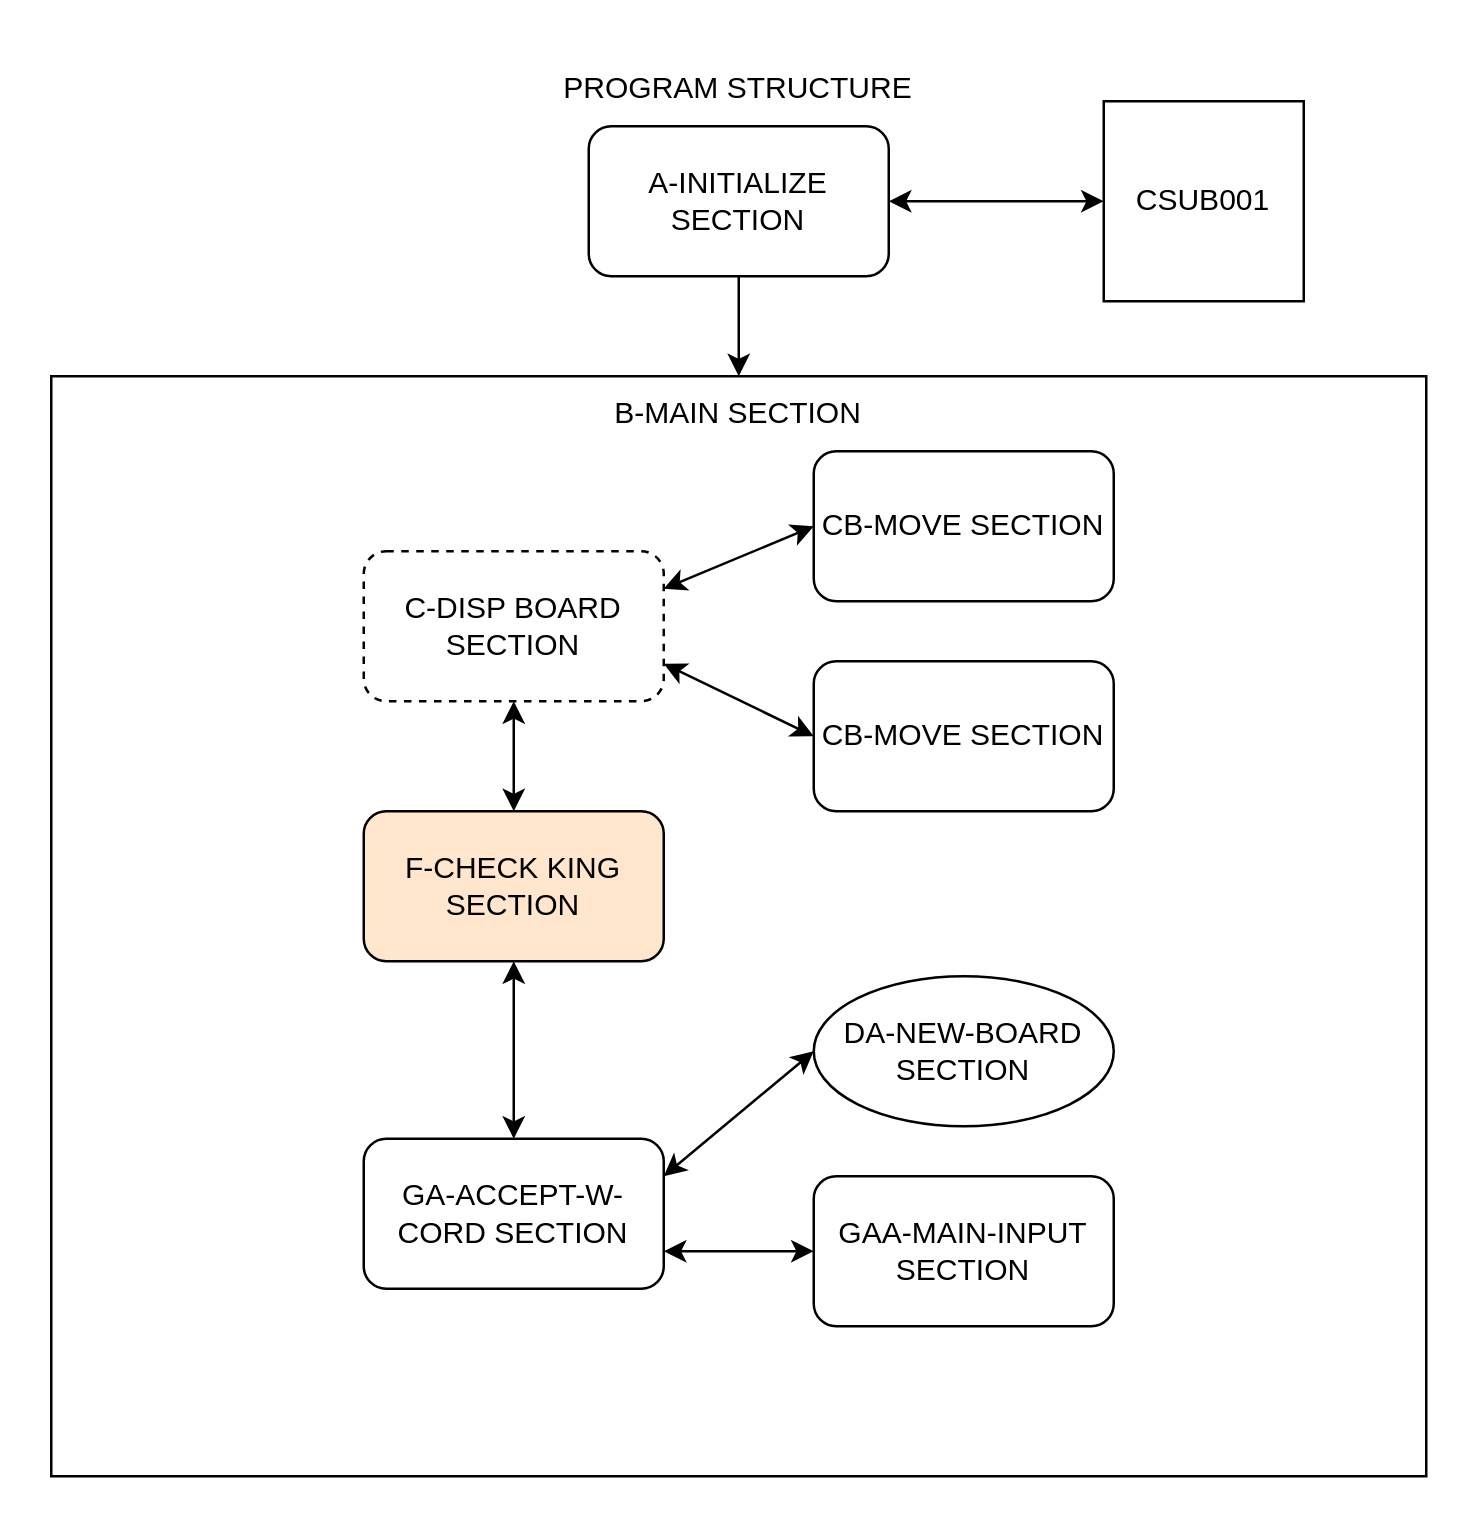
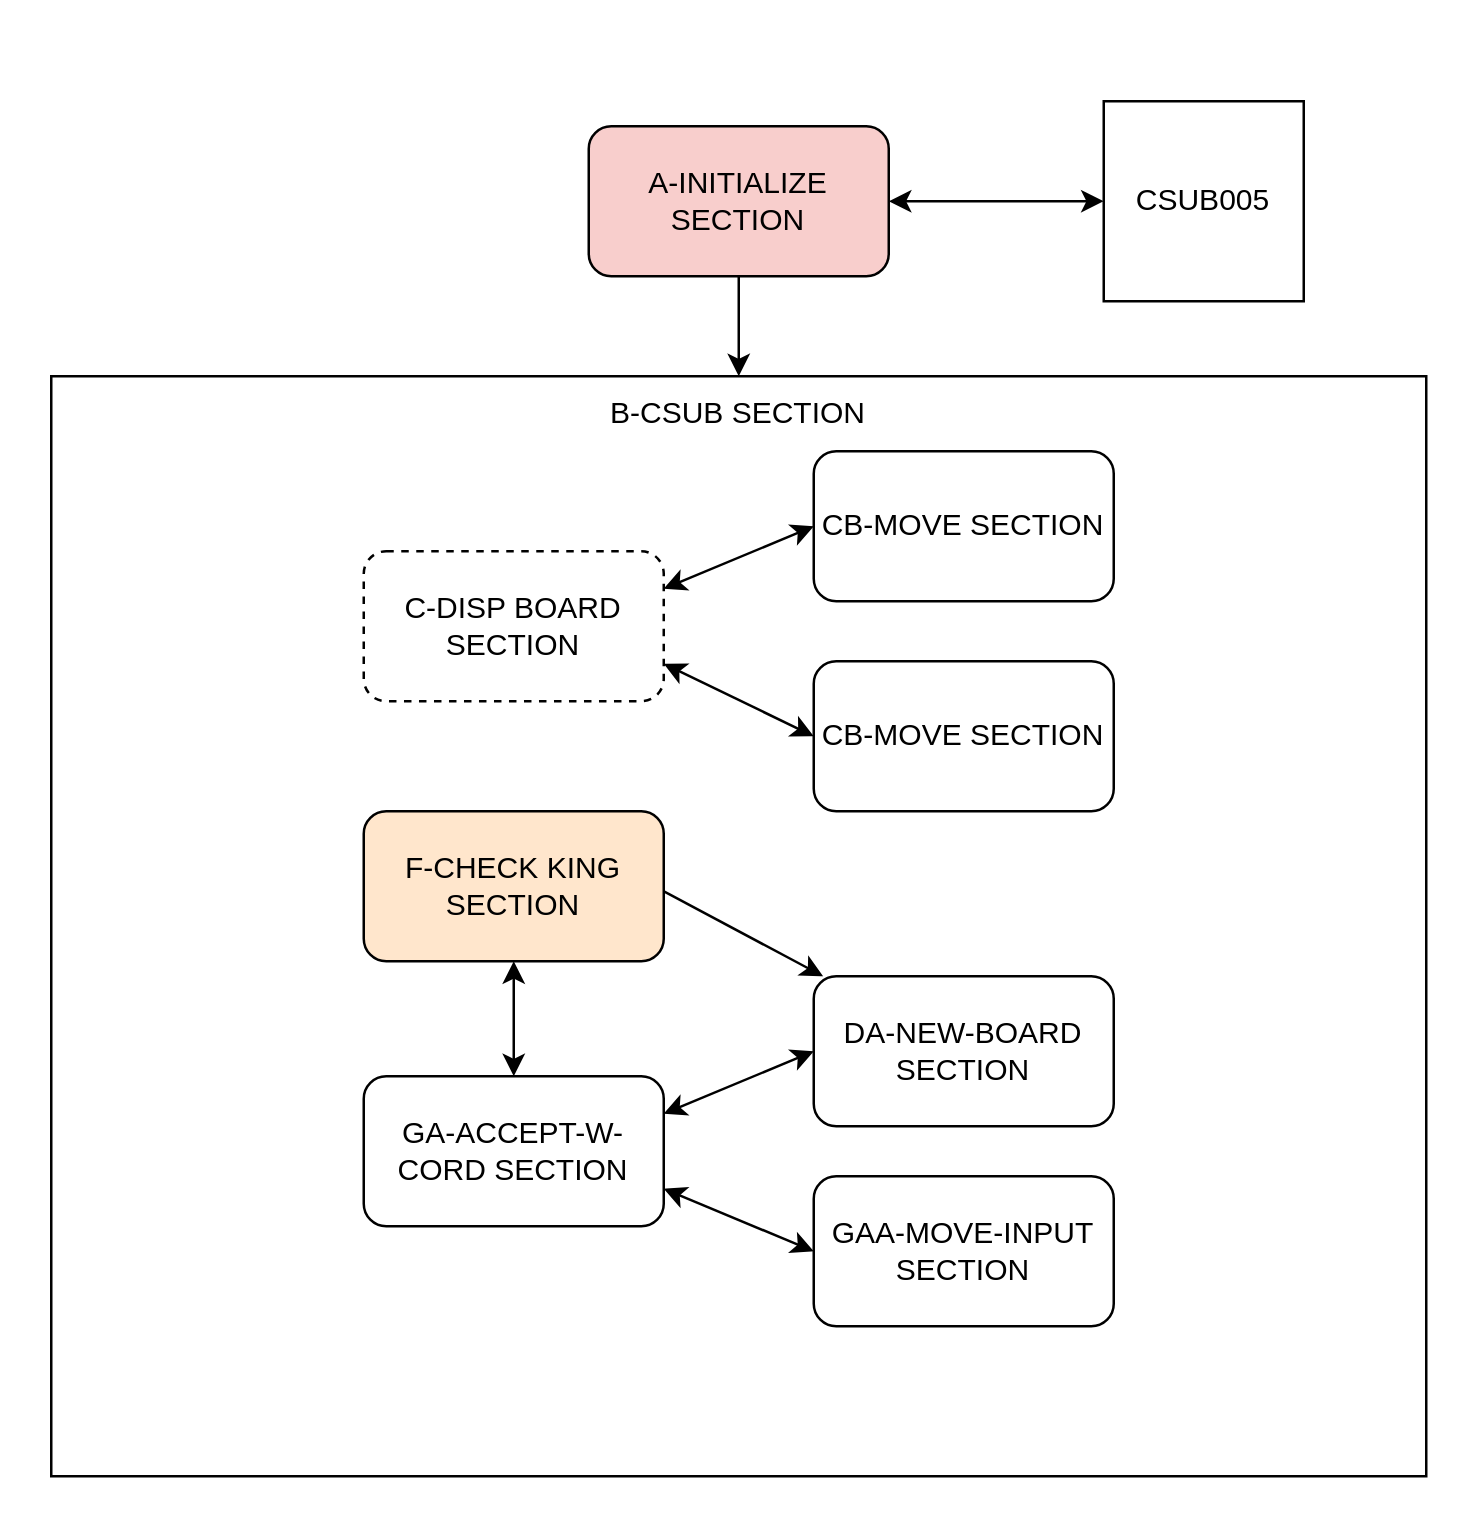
  <mxCell id="0" />
  <mxCell id="1" parent="0" />
  <mxCell id="2" value="" style="rounded=0;whiteSpace=wrap;html=1;glass=0;fillColor=none;" vertex="1" parent="1"><mxGeometry x="20" y="150" width="550" height="440" as="geometry" /></mxCell>
- <mxCell id="3" value="A-INITIALIZE SECTION" style="rounded=1;whiteSpace=wrap;html=1;" vertex="1" parent="1"><mxGeometry x="235" y="50" width="120" height="60" as="geometry" /></mxCell>
- <mxCell id="4" value="PROGRAM STRUCTURE" style="text;html=1;strokeColor=none;fillColor=none;align=center;verticalAlign=middle;whiteSpace=wrap;rounded=0;" vertex="1" parent="1"><mxGeometry x="197" width="196" height="30" as="geometry" y="20" /></mxCell>
+ <mxCell id="3" value="A-INITIALIZE SECTION" style="rounded=1;whiteSpace=wrap;html=1;fillColor=#f8cecc;" vertex="1" parent="1"><mxGeometry x="235" y="50" width="120" height="60" as="geometry" /></mxCell>
  <mxCell id="5" value="" style="endArrow=classic;startArrow=classic;html=1;rounded=0;entryX=1;entryY=0.5;entryDx=0;entryDy=0;" edge="1" parent="1" target="3"><mxGeometry width="50" height="50" relative="1" as="geometry"><mxPoint x="441" y="80" as="sourcePoint" /><mxPoint x="271" y="130" as="targetPoint" /><Array as="points"><mxPoint x="441" y="80" /></Array></mxGeometry></mxCell>
- <mxCell id="6" value="CSUB001" style="whiteSpace=wrap;html=1;aspect=fixed;" vertex="1" parent="1"><mxGeometry x="441" y="40" width="80" height="80" as="geometry" /></mxCell>
+ <mxCell id="6" value="CSUB005" style="whiteSpace=wrap;html=1;aspect=fixed;" vertex="1" parent="1"><mxGeometry x="441" y="40" width="80" height="80" as="geometry" /></mxCell>
  <mxCell id="7" value="" style="endArrow=classic;html=1;rounded=0;entryX=0.5;entryY=0;entryDx=0;entryDy=0;exitX=0.5;exitY=1;exitDx=0;exitDy=0;" edge="1" parent="1" source="3"><mxGeometry width="50" height="50" relative="1" as="geometry"><mxPoint x="221" y="180" as="sourcePoint" /><mxPoint x="295" y="150" as="targetPoint" /></mxGeometry></mxCell>
  <mxCell id="8" value="C-DISP BOARD SECTION" style="rounded=1;whiteSpace=wrap;html=1;dashed=1;" vertex="1" parent="1"><mxGeometry x="145" y="220" width="120" height="60" as="geometry" /></mxCell>
- <mxCell id="9" value="B-MAIN SECTION" style="text;html=1;strokeColor=none;fillColor=none;align=center;verticalAlign=middle;whiteSpace=wrap;rounded=0;" vertex="1" parent="1"><mxGeometry x="25" y="150" width="540" height="30" as="geometry" /></mxCell>
+ <mxCell id="9" value="B-CSUB SECTION" style="text;html=1;strokeColor=none;fillColor=none;align=center;verticalAlign=middle;whiteSpace=wrap;rounded=0;" vertex="1" parent="1"><mxGeometry x="25" y="150" width="540" height="30" as="geometry" /></mxCell>
  <mxCell id="10" value="" style="endArrow=classic;startArrow=classic;html=1;rounded=0;entryX=1;entryY=0.75;entryDx=0;entryDy=0;exitX=0;exitY=0.5;exitDx=0;exitDy=0;" edge="1" parent="1" source="11" target="8"><mxGeometry width="50" height="50" relative="1" as="geometry"><mxPoint x="-5" y="-40" as="sourcePoint" /><mxPoint x="-15" y="-10" as="targetPoint" /></mxGeometry></mxCell>
  <mxCell id="11" value="CB-MOVE SECTION" style="rounded=1;whiteSpace=wrap;html=1;glass=0;" vertex="1" parent="1"><mxGeometry x="325" y="264" width="120" height="60" as="geometry" /></mxCell>
  <mxCell id="12" value="CB-MOVE SECTION" style="rounded=1;whiteSpace=wrap;html=1;glass=0;" vertex="1" parent="1"><mxGeometry x="325" y="180" width="120" height="60" as="geometry" /></mxCell>
  <mxCell id="13" value="" style="endArrow=classic;startArrow=classic;html=1;rounded=0;entryX=0;entryY=0.5;entryDx=0;entryDy=0;exitX=1;exitY=0.25;exitDx=0;exitDy=0;" edge="1" parent="1" source="8" target="12"><mxGeometry width="50" height="50" relative="1" as="geometry"><mxPoint x="215" y="300" as="sourcePoint" /><mxPoint x="-15" y="-10" as="targetPoint" /></mxGeometry></mxCell>
- <mxCell id="14" value="" style="endArrow=classic;startArrow=classic;html=1;rounded=0;entryX=0.5;entryY=1;entryDx=0;entryDy=0;exitX=0.5;exitY=0;exitDx=0;exitDy=0;" edge="1" parent="1" source="15" target="8"><mxGeometry width="50" height="50" relative="1" as="geometry"><mxPoint x="-79" y="290" as="sourcePoint" /><mxPoint x="221" y="400" as="targetPoint" /></mxGeometry></mxCell>
+ <mxCell id="14" value="" style="endArrow=classic;startArrow=classic;html=1;rounded=0;exitX=0.5;exitY=0;exitDx=0;exitDy=0;" edge="1" parent="1" source="15" target="18"><mxGeometry width="50" height="50" relative="1" as="geometry"><mxPoint x="-79" y="290" as="sourcePoint" /><mxPoint x="221" y="400" as="targetPoint" /></mxGeometry></mxCell>
  <mxCell id="15" value="F-CHECK KING SECTION" style="rounded=1;whiteSpace=wrap;html=1;glass=0;fillColor=#ffe6cc;" vertex="1" parent="1"><mxGeometry x="145" y="324" width="120" height="60" as="geometry" /></mxCell>
- <mxCell id="16" value="GA-ACCEPT-W-CORD SECTION" style="rounded=1;whiteSpace=wrap;html=1;glass=0;" vertex="1" parent="1"><mxGeometry x="145" y="455" width="120" height="60" as="geometry" /></mxCell>
+ <mxCell id="16" value="GA-ACCEPT-W-CORD SECTION" style="rounded=1;whiteSpace=wrap;html=1;glass=0;" vertex="1" parent="1"><mxGeometry x="145" y="430" width="120" height="60" as="geometry" /></mxCell>
  <mxCell id="17" value="" style="endArrow=classic;startArrow=classic;html=1;rounded=0;entryX=0.5;entryY=1;entryDx=0;entryDy=0;exitX=0.5;exitY=0;exitDx=0;exitDy=0;" edge="1" parent="1" source="16" target="15"><mxGeometry width="50" height="50" relative="1" as="geometry"><mxPoint x="171" y="450" as="sourcePoint" /><mxPoint x="221" y="400" as="targetPoint" /></mxGeometry></mxCell>
- <mxCell id="18" value="DA-NEW-BOARD SECTION" style="ellipse;whiteSpace=wrap;html=1;glass=0;" vertex="1" parent="1"><mxGeometry x="325" y="390" width="120" height="60" as="geometry" /></mxCell>
+ <mxCell id="18" value="DA-NEW-BOARD SECTION" style="rounded=1;whiteSpace=wrap;html=1;glass=0;" vertex="1" parent="1"><mxGeometry x="325" y="390" width="120" height="60" as="geometry" /></mxCell>
  <mxCell id="19" value="" style="endArrow=classic;startArrow=classic;html=1;rounded=0;entryX=0;entryY=0.5;entryDx=0;entryDy=0;exitX=1;exitY=0.25;exitDx=0;exitDy=0;" edge="1" parent="1" source="16" target="18"><mxGeometry width="50" height="50" relative="1" as="geometry"><mxPoint x="191" y="320" as="sourcePoint" /><mxPoint x="241" y="270" as="targetPoint" /></mxGeometry></mxCell>
- <mxCell id="20" value="GAA-MAIN-INPUT SECTION" style="rounded=1;whiteSpace=wrap;html=1;glass=0;" vertex="1" parent="1"><mxGeometry x="325" y="470" width="120" height="60" as="geometry" /></mxCell>
+ <mxCell id="20" value="GAA-MOVE-INPUT SECTION" style="rounded=1;whiteSpace=wrap;html=1;glass=0;" vertex="1" parent="1"><mxGeometry x="325" y="470" width="120" height="60" as="geometry" /></mxCell>
  <mxCell id="21" value="" style="endArrow=classic;startArrow=classic;html=1;rounded=0;entryX=0;entryY=0.5;entryDx=0;entryDy=0;exitX=1;exitY=0.75;exitDx=0;exitDy=0;" edge="1" parent="1" source="16" target="20"><mxGeometry width="50" height="50" relative="1" as="geometry"><mxPoint x="191" y="320" as="sourcePoint" /><mxPoint x="241" y="270" as="targetPoint" /></mxGeometry></mxCell>
